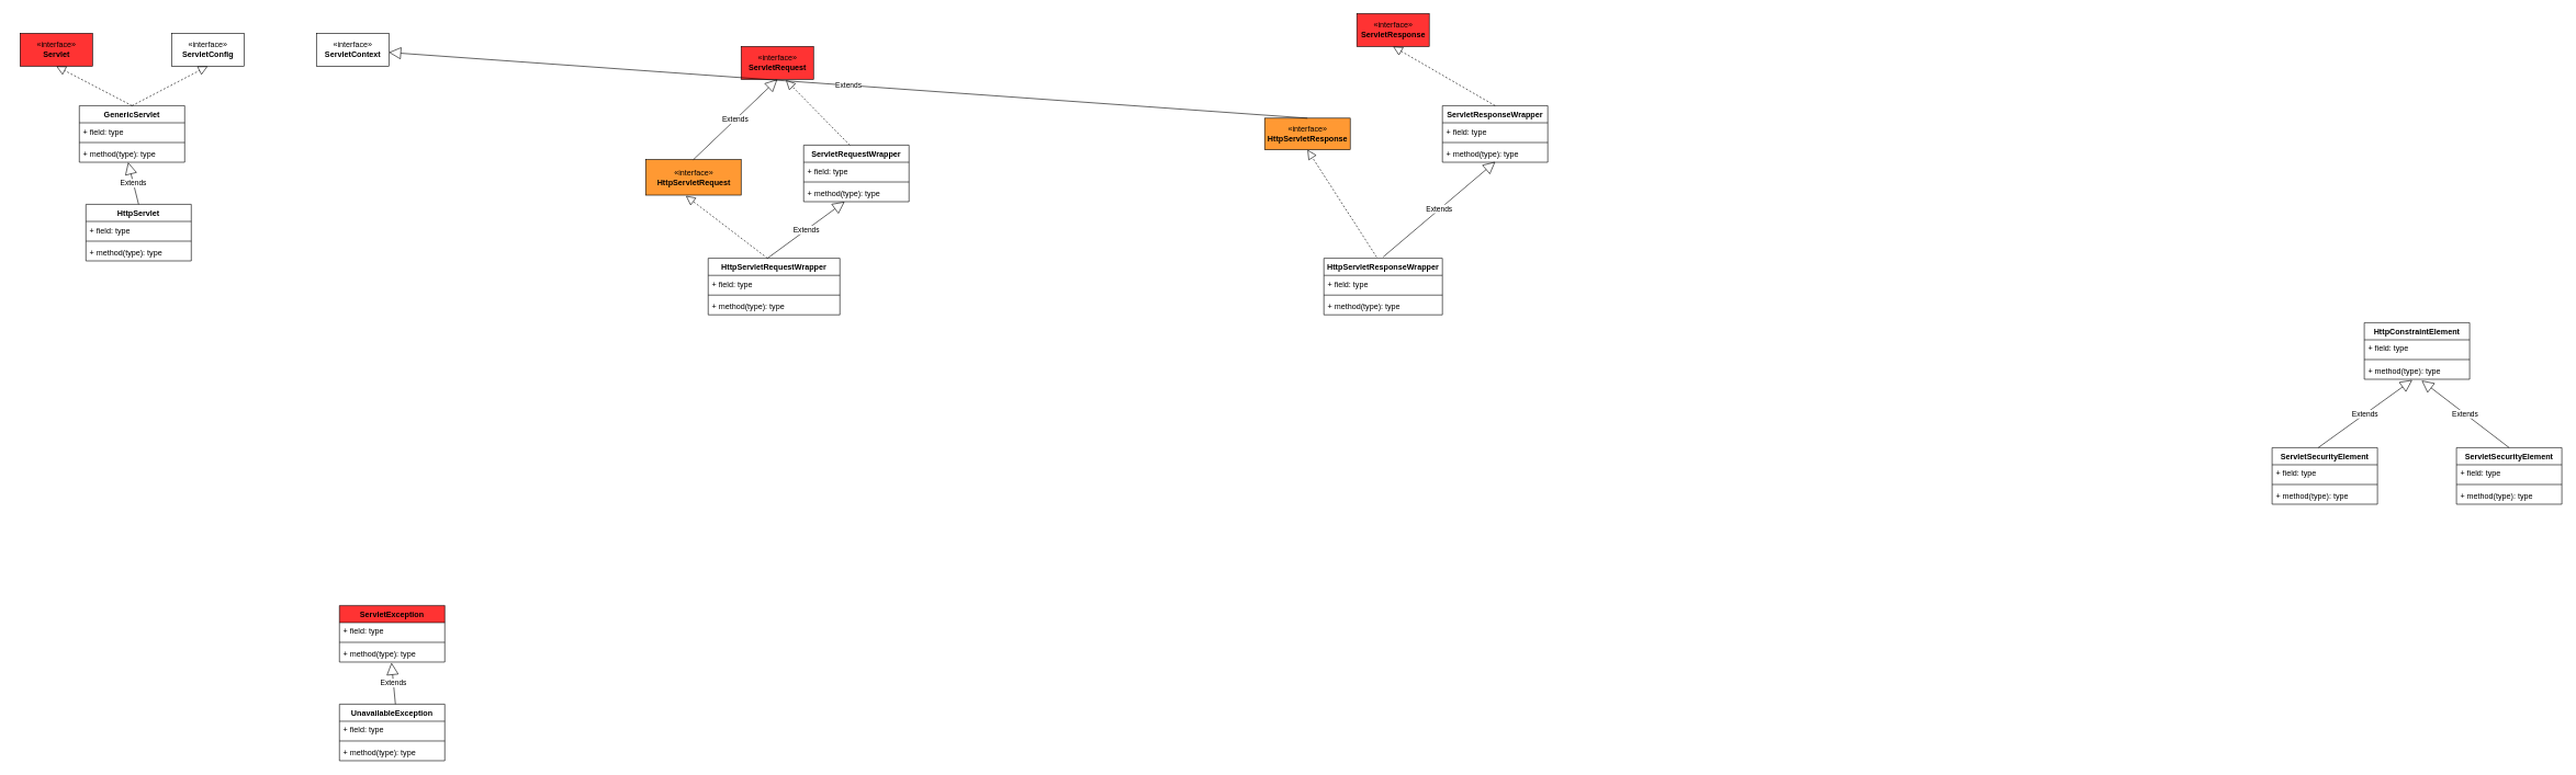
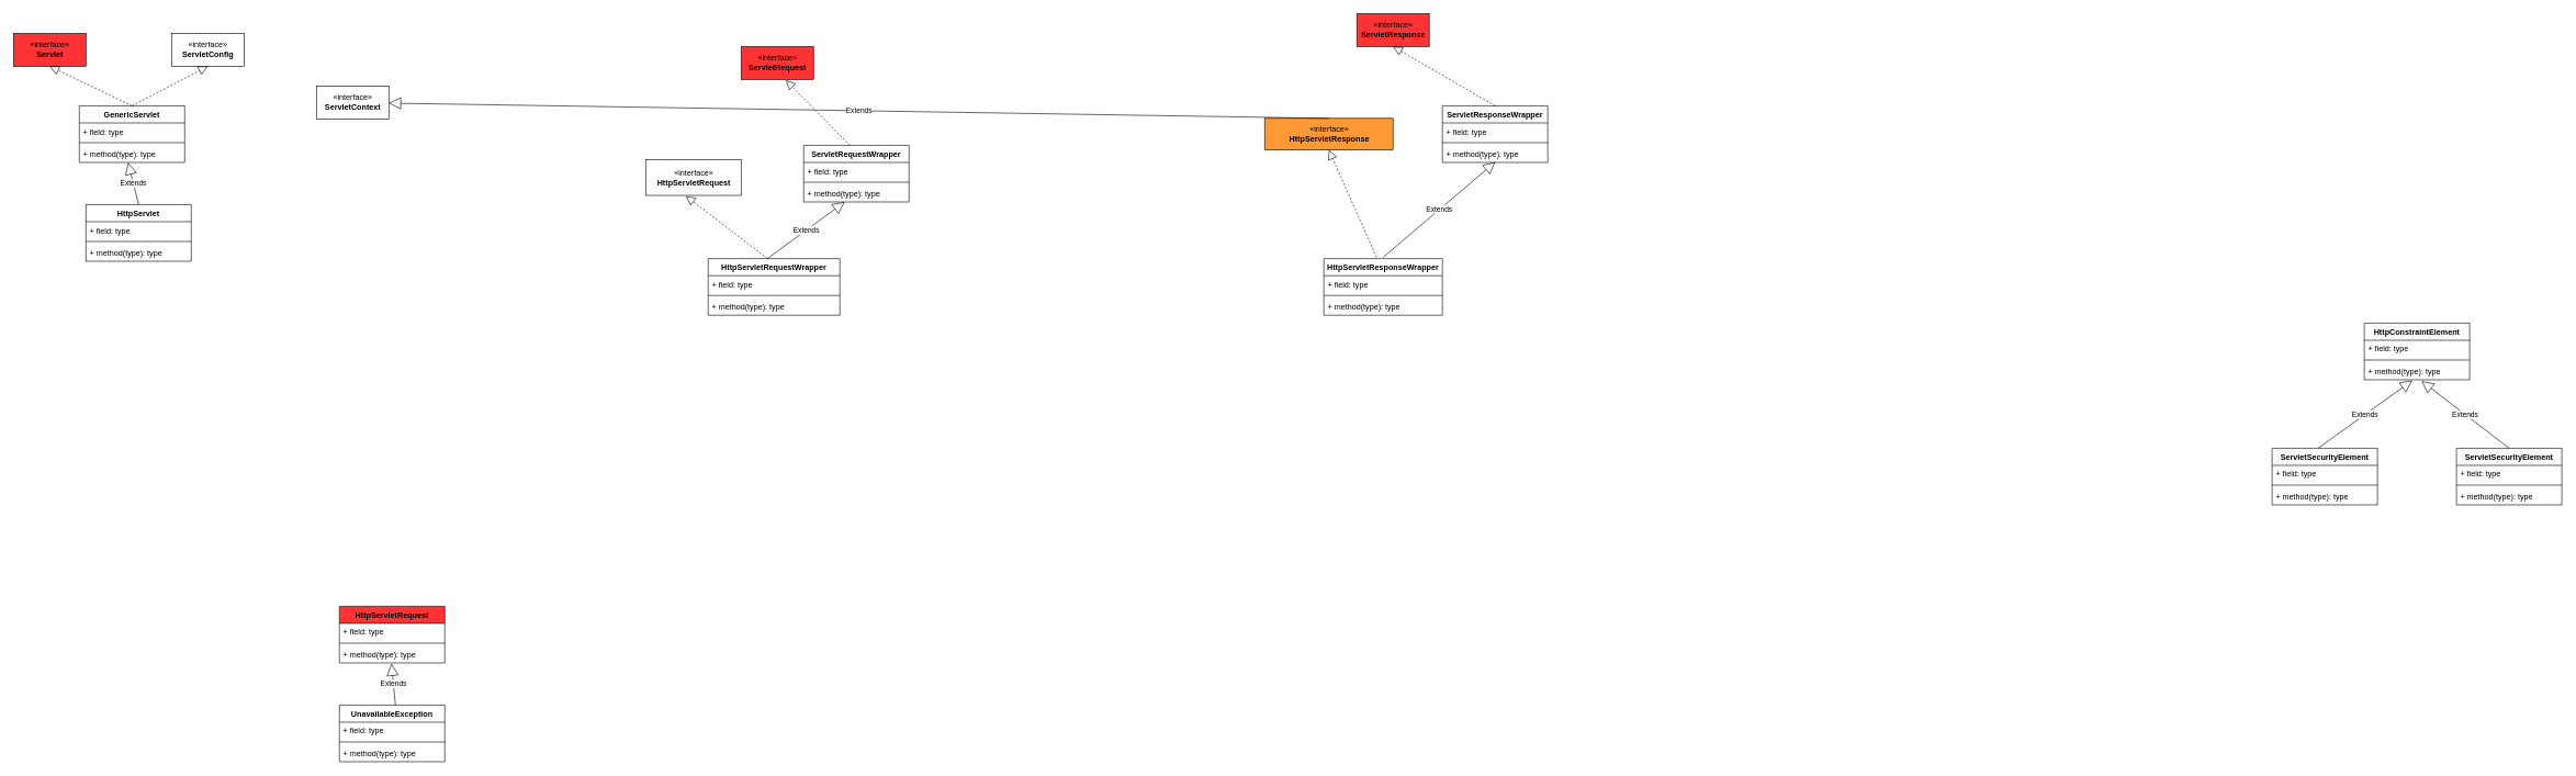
  <mxCell id="0" />
  <mxCell id="1" parent="0" />
- <mxCell id="2" value="«interface»&lt;br&gt;&lt;b&gt;Servlet&lt;/b&gt;" style="html=1;fillColor=#FF3333;" parent="1" vertex="1"><mxGeometry x="30" y="50" width="110" height="50" as="geometry" /></mxCell>
+ <mxCell id="2" value="«interface»&lt;br&gt;&lt;b&gt;Servlet&lt;/b&gt;" style="html=1;fillColor=#FF3333;" parent="1" vertex="1"><mxGeometry x="20" y="50" width="110" height="50" as="geometry" /></mxCell>
  <mxCell id="3" value="«interface»&lt;br&gt;&lt;b&gt;ServletConfig&lt;/b&gt;" style="html=1;" parent="1" vertex="1"><mxGeometry x="260" y="50" width="110" height="50" as="geometry" /></mxCell>
  <mxCell id="4" value="«interface»&lt;br&gt;&lt;b&gt;ServletResponse&lt;/b&gt;" style="html=1;fillColor=#FF3333;" parent="1" vertex="1"><mxGeometry x="2060" y="20" width="110" height="50" as="geometry" /></mxCell>
  <mxCell id="5" value="«interface»&lt;br&gt;&lt;b&gt;ServletRequest&lt;/b&gt;" style="html=1;fillColor=#FF3333;" parent="1" vertex="1"><mxGeometry x="1125" y="70" width="110" height="50" as="geometry" /></mxCell>
  <mxCell id="6" value="GenericServlet" style="swimlane;fontStyle=1;align=center;verticalAlign=top;childLayout=stackLayout;horizontal=1;startSize=26;horizontalStack=0;resizeParent=1;resizeParentMax=0;resizeLast=0;collapsible=1;marginBottom=0;" parent="1" vertex="1"><mxGeometry x="120" y="160" width="160" height="86" as="geometry" /></mxCell>
  <mxCell id="7" value="" style="endArrow=block;dashed=1;endFill=0;endSize=12;html=1;entryX=0.5;entryY=1;entryDx=0;entryDy=0;" parent="6" target="3" edge="1"><mxGeometry width="160" relative="1" as="geometry"><mxPoint x="80" as="sourcePoint" /><mxPoint x="240" as="targetPoint" /></mxGeometry></mxCell>
  <mxCell id="8" value="" style="endArrow=block;dashed=1;endFill=0;endSize=12;html=1;entryX=0.5;entryY=1;entryDx=0;entryDy=0;" parent="6" target="2" edge="1"><mxGeometry width="160" relative="1" as="geometry"><mxPoint x="80" as="sourcePoint" /><mxPoint x="240" as="targetPoint" /></mxGeometry></mxCell>
  <mxCell id="9" value="+ field: type" style="text;strokeColor=none;fillColor=none;align=left;verticalAlign=top;spacingLeft=4;spacingRight=4;overflow=hidden;rotatable=0;points=[[0,0.5],[1,0.5]];portConstraint=eastwest;" parent="6" vertex="1"><mxGeometry y="26" width="160" height="26" as="geometry" /></mxCell>
  <mxCell id="10" value="" style="line;strokeWidth=1;fillColor=none;align=left;verticalAlign=middle;spacingTop=-1;spacingLeft=3;spacingRight=3;rotatable=0;labelPosition=right;points=[];portConstraint=eastwest;" parent="6" vertex="1"><mxGeometry y="52" width="160" height="8" as="geometry" /></mxCell>
  <mxCell id="11" value="+ method(type): type" style="text;strokeColor=none;fillColor=none;align=left;verticalAlign=top;spacingLeft=4;spacingRight=4;overflow=hidden;rotatable=0;points=[[0,0.5],[1,0.5]];portConstraint=eastwest;" parent="6" vertex="1"><mxGeometry y="60" width="160" height="26" as="geometry" /></mxCell>
- <mxCell id="12" value="«interface»&lt;br&gt;&lt;b&gt;ServletContext&lt;/b&gt;" style="html=1;" parent="1" vertex="1"><mxGeometry x="480" y="50" width="110" height="50" as="geometry" /></mxCell>
+ <mxCell id="12" value="«interface»&lt;br&gt;&lt;b&gt;ServletContext&lt;/b&gt;" style="html=1;" parent="1" vertex="1"><mxGeometry x="480" y="130" width="110" height="50" as="geometry" /></mxCell>
  <mxCell id="13" value="ServletRequestWrapper" style="swimlane;fontStyle=1;align=center;verticalAlign=top;childLayout=stackLayout;horizontal=1;startSize=26;horizontalStack=0;resizeParent=1;resizeParentMax=0;resizeLast=0;collapsible=1;marginBottom=0;" parent="1" vertex="1"><mxGeometry x="1220" y="220" width="160" height="86" as="geometry" /></mxCell>
  <mxCell id="14" value="" style="endArrow=block;dashed=1;endFill=0;endSize=12;html=1;entryX=0.618;entryY=1.02;entryDx=0;entryDy=0;entryPerimeter=0;" parent="13" target="5" edge="1"><mxGeometry width="160" relative="1" as="geometry"><mxPoint x="70" as="sourcePoint" /><mxPoint x="230" as="targetPoint" /></mxGeometry></mxCell>
  <mxCell id="15" value="+ field: type" style="text;strokeColor=none;fillColor=none;align=left;verticalAlign=top;spacingLeft=4;spacingRight=4;overflow=hidden;rotatable=0;points=[[0,0.5],[1,0.5]];portConstraint=eastwest;" parent="13" vertex="1"><mxGeometry y="26" width="160" height="26" as="geometry" /></mxCell>
  <mxCell id="16" value="" style="line;strokeWidth=1;fillColor=none;align=left;verticalAlign=middle;spacingTop=-1;spacingLeft=3;spacingRight=3;rotatable=0;labelPosition=right;points=[];portConstraint=eastwest;" parent="13" vertex="1"><mxGeometry y="52" width="160" height="8" as="geometry" /></mxCell>
  <mxCell id="17" value="+ method(type): type" style="text;strokeColor=none;fillColor=none;align=left;verticalAlign=top;spacingLeft=4;spacingRight=4;overflow=hidden;rotatable=0;points=[[0,0.5],[1,0.5]];portConstraint=eastwest;" parent="13" vertex="1"><mxGeometry y="60" width="160" height="26" as="geometry" /></mxCell>
- <mxCell id="18" value="ServletException" style="swimlane;fontStyle=1;align=center;verticalAlign=top;childLayout=stackLayout;horizontal=1;startSize=26;horizontalStack=0;resizeParent=1;resizeParentMax=0;resizeLast=0;collapsible=1;marginBottom=0;fillColor=#FF3333;" parent="1" vertex="1"><mxGeometry x="515" y="920" width="160" height="86" as="geometry" /></mxCell>
+ <mxCell id="18" value="HttpServletRequest" style="swimlane;fontStyle=1;align=center;verticalAlign=top;childLayout=stackLayout;horizontal=1;startSize=26;horizontalStack=0;resizeParent=1;resizeParentMax=0;resizeLast=0;collapsible=1;marginBottom=0;fillColor=#FF3333;" parent="1" vertex="1"><mxGeometry x="515" y="920" width="160" height="86" as="geometry" /></mxCell>
  <mxCell id="19" value="+ field: type" style="text;strokeColor=none;fillColor=none;align=left;verticalAlign=top;spacingLeft=4;spacingRight=4;overflow=hidden;rotatable=0;points=[[0,0.5],[1,0.5]];portConstraint=eastwest;" parent="18" vertex="1"><mxGeometry y="26" width="160" height="26" as="geometry" /></mxCell>
  <mxCell id="20" value="" style="line;strokeWidth=1;fillColor=none;align=left;verticalAlign=middle;spacingTop=-1;spacingLeft=3;spacingRight=3;rotatable=0;labelPosition=right;points=[];portConstraint=eastwest;" parent="18" vertex="1"><mxGeometry y="52" width="160" height="8" as="geometry" /></mxCell>
  <mxCell id="21" value="+ method(type): type" style="text;strokeColor=none;fillColor=none;align=left;verticalAlign=top;spacingLeft=4;spacingRight=4;overflow=hidden;rotatable=0;points=[[0,0.5],[1,0.5]];portConstraint=eastwest;" parent="18" vertex="1"><mxGeometry y="60" width="160" height="26" as="geometry" /></mxCell>
  <mxCell id="22" value="HttpServlet" style="swimlane;fontStyle=1;align=center;verticalAlign=top;childLayout=stackLayout;horizontal=1;startSize=26;horizontalStack=0;resizeParent=1;resizeParentMax=0;resizeLast=0;collapsible=1;marginBottom=0;" parent="1" vertex="1"><mxGeometry x="130" y="310" width="160" height="86" as="geometry" /></mxCell>
  <mxCell id="23" value="Extends" style="endArrow=block;endSize=16;endFill=0;html=1;entryX=0.463;entryY=1;entryDx=0;entryDy=0;entryPerimeter=0;" parent="22" target="11" edge="1"><mxGeometry width="160" relative="1" as="geometry"><mxPoint x="80" as="sourcePoint" /><mxPoint x="240" as="targetPoint" /></mxGeometry></mxCell>
  <mxCell id="24" value="+ field: type" style="text;strokeColor=none;fillColor=none;align=left;verticalAlign=top;spacingLeft=4;spacingRight=4;overflow=hidden;rotatable=0;points=[[0,0.5],[1,0.5]];portConstraint=eastwest;" parent="22" vertex="1"><mxGeometry y="26" width="160" height="26" as="geometry" /></mxCell>
  <mxCell id="25" value="" style="line;strokeWidth=1;fillColor=none;align=left;verticalAlign=middle;spacingTop=-1;spacingLeft=3;spacingRight=3;rotatable=0;labelPosition=right;points=[];portConstraint=eastwest;" parent="22" vertex="1"><mxGeometry y="52" width="160" height="8" as="geometry" /></mxCell>
  <mxCell id="26" value="+ method(type): type" style="text;strokeColor=none;fillColor=none;align=left;verticalAlign=top;spacingLeft=4;spacingRight=4;overflow=hidden;rotatable=0;points=[[0,0.5],[1,0.5]];portConstraint=eastwest;" parent="22" vertex="1"><mxGeometry y="60" width="160" height="26" as="geometry" /></mxCell>
  <mxCell id="27" value="HttpServletRequestWrapper" style="swimlane;fontStyle=1;align=center;verticalAlign=top;childLayout=stackLayout;horizontal=1;startSize=26;horizontalStack=0;resizeParent=1;resizeParentMax=0;resizeLast=0;collapsible=1;marginBottom=0;" parent="1" vertex="1"><mxGeometry x="1075" y="392" width="200" height="86" as="geometry" /></mxCell>
  <mxCell id="28" value="Extends" style="endArrow=block;endSize=16;endFill=0;html=1;" parent="27" target="17" edge="1"><mxGeometry width="160" relative="1" as="geometry"><mxPoint x="90" as="sourcePoint" /><mxPoint x="250" as="targetPoint" /></mxGeometry></mxCell>
  <mxCell id="29" value="" style="endArrow=block;dashed=1;endFill=0;endSize=12;html=1;entryX=0.421;entryY=1.019;entryDx=0;entryDy=0;entryPerimeter=0;" parent="27" target="40" edge="1"><mxGeometry width="160" relative="1" as="geometry"><mxPoint x="90" as="sourcePoint" /><mxPoint x="-200.92" y="-81.998" as="targetPoint" /></mxGeometry></mxCell>
  <mxCell id="30" value="+ field: type" style="text;strokeColor=none;fillColor=none;align=left;verticalAlign=top;spacingLeft=4;spacingRight=4;overflow=hidden;rotatable=0;points=[[0,0.5],[1,0.5]];portConstraint=eastwest;" parent="27" vertex="1"><mxGeometry y="26" width="200" height="26" as="geometry" /></mxCell>
  <mxCell id="31" value="" style="line;strokeWidth=1;fillColor=none;align=left;verticalAlign=middle;spacingTop=-1;spacingLeft=3;spacingRight=3;rotatable=0;labelPosition=right;points=[];portConstraint=eastwest;" parent="27" vertex="1"><mxGeometry y="52" width="200" height="8" as="geometry" /></mxCell>
  <mxCell id="32" value="+ method(type): type" style="text;strokeColor=none;fillColor=none;align=left;verticalAlign=top;spacingLeft=4;spacingRight=4;overflow=hidden;rotatable=0;points=[[0,0.5],[1,0.5]];portConstraint=eastwest;" parent="27" vertex="1"><mxGeometry y="60" width="200" height="26" as="geometry" /></mxCell>
  <mxCell id="33" value="UnavailableException" style="swimlane;fontStyle=1;align=center;verticalAlign=top;childLayout=stackLayout;horizontal=1;startSize=26;horizontalStack=0;resizeParent=1;resizeParentMax=0;resizeLast=0;collapsible=1;marginBottom=0;" parent="1" vertex="1"><mxGeometry x="515" y="1070" width="160" height="86" as="geometry" /></mxCell>
  <mxCell id="34" value="Extends" style="endArrow=block;endSize=16;endFill=0;html=1;entryX=0.494;entryY=1.038;entryDx=0;entryDy=0;entryPerimeter=0;" parent="33" target="21" edge="1"><mxGeometry width="160" relative="1" as="geometry"><mxPoint x="85" as="sourcePoint" /><mxPoint x="245" as="targetPoint" /></mxGeometry></mxCell>
  <mxCell id="35" value="+ field: type" style="text;strokeColor=none;fillColor=none;align=left;verticalAlign=top;spacingLeft=4;spacingRight=4;overflow=hidden;rotatable=0;points=[[0,0.5],[1,0.5]];portConstraint=eastwest;" parent="33" vertex="1"><mxGeometry y="26" width="160" height="26" as="geometry" /></mxCell>
  <mxCell id="36" value="" style="line;strokeWidth=1;fillColor=none;align=left;verticalAlign=middle;spacingTop=-1;spacingLeft=3;spacingRight=3;rotatable=0;labelPosition=right;points=[];portConstraint=eastwest;" parent="33" vertex="1"><mxGeometry y="52" width="160" height="8" as="geometry" /></mxCell>
  <mxCell id="37" value="+ method(type): type" style="text;strokeColor=none;fillColor=none;align=left;verticalAlign=top;spacingLeft=4;spacingRight=4;overflow=hidden;rotatable=0;points=[[0,0.5],[1,0.5]];portConstraint=eastwest;" parent="33" vertex="1"><mxGeometry y="60" width="160" height="26" as="geometry" /></mxCell>
- <mxCell id="38" value="«interface»&lt;br&gt;&lt;b&gt;HttpServletResponse&lt;/b&gt;" style="html=1;fillColor=#FF9933;" parent="1" vertex="1"><mxGeometry x="1920" y="179" width="130" height="48" as="geometry" /></mxCell>
+ <mxCell id="38" value="«interface»&lt;br&gt;&lt;b&gt;HttpServletResponse&lt;/b&gt;" style="html=1;fillColor=#FF9933;" parent="1" vertex="1"><mxGeometry x="1920" y="179" width="195" height="48" as="geometry" /></mxCell>
  <mxCell id="39" value="Extends" style="endArrow=block;endSize=16;endFill=0;html=1;exitX=0.5;exitY=0;exitDx=0;exitDy=0;" parent="1" target="12" edge="1" source="38"><mxGeometry width="160" relative="1" as="geometry"><mxPoint x="2100" y="180" as="sourcePoint" /><mxPoint x="2260" y="180" as="targetPoint" /></mxGeometry></mxCell>
- <mxCell id="40" value="«interface»&lt;br&gt;&lt;b&gt;HttpServletRequest&lt;/b&gt;" style="html=1;fillColor=#FF9933;" parent="1" vertex="1"><mxGeometry x="980" y="242" width="145" height="54" as="geometry" /></mxCell>
- <mxCell id="41" value="Extends" style="endArrow=block;endSize=16;endFill=0;html=1;entryX=0.5;entryY=1;entryDx=0;entryDy=0;exitX=0.5;exitY=0;exitDx=0;exitDy=0;" parent="1" source="40" target="5" edge="1"><mxGeometry width="160" relative="1" as="geometry"><mxPoint x="1040" y="180" as="sourcePoint" /><mxPoint x="1200" y="180" as="targetPoint" /></mxGeometry></mxCell>
+ <mxCell id="40" value="«interface»&lt;br&gt;&lt;b&gt;HttpServletRequest&lt;/b&gt;" style="html=1;fillColor=#ffffff;" parent="1" vertex="1"><mxGeometry x="980" y="242" width="145" height="54" as="geometry" /></mxCell>
  <mxCell id="42" value="ServletResponseWrapper" style="swimlane;fontStyle=1;align=center;verticalAlign=top;childLayout=stackLayout;horizontal=1;startSize=26;horizontalStack=0;resizeParent=1;resizeParentMax=0;resizeLast=0;collapsible=1;marginBottom=0;fillColor=#FFFFFF;" vertex="1" parent="1"><mxGeometry x="2190" y="160" width="160" height="86" as="geometry" /></mxCell>
  <mxCell id="43" value="" style="endArrow=block;dashed=1;endFill=0;endSize=12;html=1;entryX=0.5;entryY=1;entryDx=0;entryDy=0;" edge="1" parent="42" target="4"><mxGeometry width="160" relative="1" as="geometry"><mxPoint x="80" as="sourcePoint" /><mxPoint x="240" as="targetPoint" /></mxGeometry></mxCell>
  <mxCell id="44" value="+ field: type" style="text;strokeColor=none;fillColor=none;align=left;verticalAlign=top;spacingLeft=4;spacingRight=4;overflow=hidden;rotatable=0;points=[[0,0.5],[1,0.5]];portConstraint=eastwest;" vertex="1" parent="42"><mxGeometry y="26" width="160" height="26" as="geometry" /></mxCell>
  <mxCell id="45" value="" style="line;strokeWidth=1;fillColor=none;align=left;verticalAlign=middle;spacingTop=-1;spacingLeft=3;spacingRight=3;rotatable=0;labelPosition=right;points=[];portConstraint=eastwest;" vertex="1" parent="42"><mxGeometry y="52" width="160" height="8" as="geometry" /></mxCell>
  <mxCell id="46" value="+ method(type): type" style="text;strokeColor=none;fillColor=none;align=left;verticalAlign=top;spacingLeft=4;spacingRight=4;overflow=hidden;rotatable=0;points=[[0,0.5],[1,0.5]];portConstraint=eastwest;" vertex="1" parent="42"><mxGeometry y="60" width="160" height="26" as="geometry" /></mxCell>
  <mxCell id="47" value="HttpServletResponseWrapper" style="swimlane;fontStyle=1;align=center;verticalAlign=top;childLayout=stackLayout;horizontal=1;startSize=26;horizontalStack=0;resizeParent=1;resizeParentMax=0;resizeLast=0;collapsible=1;marginBottom=0;fillColor=#FFFFFF;" vertex="1" parent="1"><mxGeometry x="2010" y="392" width="180" height="86" as="geometry" /></mxCell>
  <mxCell id="48" value="+ field: type" style="text;strokeColor=none;fillColor=none;align=left;verticalAlign=top;spacingLeft=4;spacingRight=4;overflow=hidden;rotatable=0;points=[[0,0.5],[1,0.5]];portConstraint=eastwest;" vertex="1" parent="47"><mxGeometry y="26" width="180" height="26" as="geometry" /></mxCell>
  <mxCell id="49" value="" style="line;strokeWidth=1;fillColor=none;align=left;verticalAlign=middle;spacingTop=-1;spacingLeft=3;spacingRight=3;rotatable=0;labelPosition=right;points=[];portConstraint=eastwest;" vertex="1" parent="47"><mxGeometry y="52" width="180" height="8" as="geometry" /></mxCell>
  <mxCell id="50" value="+ method(type): type" style="text;strokeColor=none;fillColor=none;align=left;verticalAlign=top;spacingLeft=4;spacingRight=4;overflow=hidden;rotatable=0;points=[[0,0.5],[1,0.5]];portConstraint=eastwest;" vertex="1" parent="47"><mxGeometry y="60" width="180" height="26" as="geometry" /></mxCell>
  <mxCell id="51" value="Extends" style="endArrow=block;endSize=16;endFill=0;html=1;entryX=0.502;entryY=0.973;entryDx=0;entryDy=0;entryPerimeter=0;" edge="1" parent="47" target="46"><mxGeometry width="160" relative="1" as="geometry"><mxPoint x="90" y="-2" as="sourcePoint" /><mxPoint x="250" y="-2" as="targetPoint" /></mxGeometry></mxCell>
  <mxCell id="52" value="" style="endArrow=block;dashed=1;endFill=0;endSize=12;html=1;entryX=0.5;entryY=1;entryDx=0;entryDy=0;" edge="1" parent="47" target="38"><mxGeometry width="160" relative="1" as="geometry"><mxPoint x="80" y="-2" as="sourcePoint" /><mxPoint x="240" y="-2" as="targetPoint" /></mxGeometry></mxCell>
  <mxCell id="53" value="HttpConstraintElement" style="swimlane;fontStyle=1;align=center;verticalAlign=top;childLayout=stackLayout;horizontal=1;startSize=26;horizontalStack=0;resizeParent=1;resizeParentMax=0;resizeLast=0;collapsible=1;marginBottom=0;fillColor=#FFFFFF;" vertex="1" parent="1"><mxGeometry x="3590" y="490" width="160" height="86" as="geometry" /></mxCell>
  <mxCell id="54" value="+ field: type" style="text;strokeColor=none;fillColor=none;align=left;verticalAlign=top;spacingLeft=4;spacingRight=4;overflow=hidden;rotatable=0;points=[[0,0.5],[1,0.5]];portConstraint=eastwest;" vertex="1" parent="53"><mxGeometry y="26" width="160" height="26" as="geometry" /></mxCell>
  <mxCell id="55" value="" style="line;strokeWidth=1;fillColor=none;align=left;verticalAlign=middle;spacingTop=-1;spacingLeft=3;spacingRight=3;rotatable=0;labelPosition=right;points=[];portConstraint=eastwest;" vertex="1" parent="53"><mxGeometry y="52" width="160" height="8" as="geometry" /></mxCell>
  <mxCell id="56" value="+ method(type): type" style="text;strokeColor=none;fillColor=none;align=left;verticalAlign=top;spacingLeft=4;spacingRight=4;overflow=hidden;rotatable=0;points=[[0,0.5],[1,0.5]];portConstraint=eastwest;" vertex="1" parent="53"><mxGeometry y="60" width="160" height="26" as="geometry" /></mxCell>
  <mxCell id="57" value="ServletSecurityElement" style="swimlane;fontStyle=1;align=center;verticalAlign=top;childLayout=stackLayout;horizontal=1;startSize=26;horizontalStack=0;resizeParent=1;resizeParentMax=0;resizeLast=0;collapsible=1;marginBottom=0;fillColor=#FFFFFF;" vertex="1" parent="1"><mxGeometry x="3450" y="680" width="160" height="86" as="geometry" /></mxCell>
  <mxCell id="58" value="Extends" style="endArrow=block;endSize=16;endFill=0;html=1;entryX=0.456;entryY=1.038;entryDx=0;entryDy=0;entryPerimeter=0;" edge="1" parent="57" target="56"><mxGeometry width="160" relative="1" as="geometry"><mxPoint x="70" as="sourcePoint" /><mxPoint x="230" as="targetPoint" /></mxGeometry></mxCell>
  <mxCell id="59" value="+ field: type" style="text;strokeColor=none;fillColor=none;align=left;verticalAlign=top;spacingLeft=4;spacingRight=4;overflow=hidden;rotatable=0;points=[[0,0.5],[1,0.5]];portConstraint=eastwest;" vertex="1" parent="57"><mxGeometry y="26" width="160" height="26" as="geometry" /></mxCell>
  <mxCell id="60" value="" style="line;strokeWidth=1;fillColor=none;align=left;verticalAlign=middle;spacingTop=-1;spacingLeft=3;spacingRight=3;rotatable=0;labelPosition=right;points=[];portConstraint=eastwest;" vertex="1" parent="57"><mxGeometry y="52" width="160" height="8" as="geometry" /></mxCell>
  <mxCell id="61" value="+ method(type): type" style="text;strokeColor=none;fillColor=none;align=left;verticalAlign=top;spacingLeft=4;spacingRight=4;overflow=hidden;rotatable=0;points=[[0,0.5],[1,0.5]];portConstraint=eastwest;" vertex="1" parent="57"><mxGeometry y="60" width="160" height="26" as="geometry" /></mxCell>
  <mxCell id="62" value="ServletSecurityElement" style="swimlane;fontStyle=1;align=center;verticalAlign=top;childLayout=stackLayout;horizontal=1;startSize=26;horizontalStack=0;resizeParent=1;resizeParentMax=0;resizeLast=0;collapsible=1;marginBottom=0;fillColor=#FFFFFF;" vertex="1" parent="1"><mxGeometry x="3730" y="680" width="160" height="86" as="geometry" /></mxCell>
  <mxCell id="63" value="Extends" style="endArrow=block;endSize=16;endFill=0;html=1;entryX=0.544;entryY=1.077;entryDx=0;entryDy=0;entryPerimeter=0;" edge="1" parent="62" target="56"><mxGeometry width="160" relative="1" as="geometry"><mxPoint x="80" as="sourcePoint" /><mxPoint x="240" as="targetPoint" /></mxGeometry></mxCell>
  <mxCell id="64" value="+ field: type" style="text;strokeColor=none;fillColor=none;align=left;verticalAlign=top;spacingLeft=4;spacingRight=4;overflow=hidden;rotatable=0;points=[[0,0.5],[1,0.5]];portConstraint=eastwest;" vertex="1" parent="62"><mxGeometry y="26" width="160" height="26" as="geometry" /></mxCell>
  <mxCell id="65" value="" style="line;strokeWidth=1;fillColor=none;align=left;verticalAlign=middle;spacingTop=-1;spacingLeft=3;spacingRight=3;rotatable=0;labelPosition=right;points=[];portConstraint=eastwest;" vertex="1" parent="62"><mxGeometry y="52" width="160" height="8" as="geometry" /></mxCell>
  <mxCell id="66" value="+ method(type): type" style="text;strokeColor=none;fillColor=none;align=left;verticalAlign=top;spacingLeft=4;spacingRight=4;overflow=hidden;rotatable=0;points=[[0,0.5],[1,0.5]];portConstraint=eastwest;" vertex="1" parent="62"><mxGeometry y="60" width="160" height="26" as="geometry" /></mxCell>
